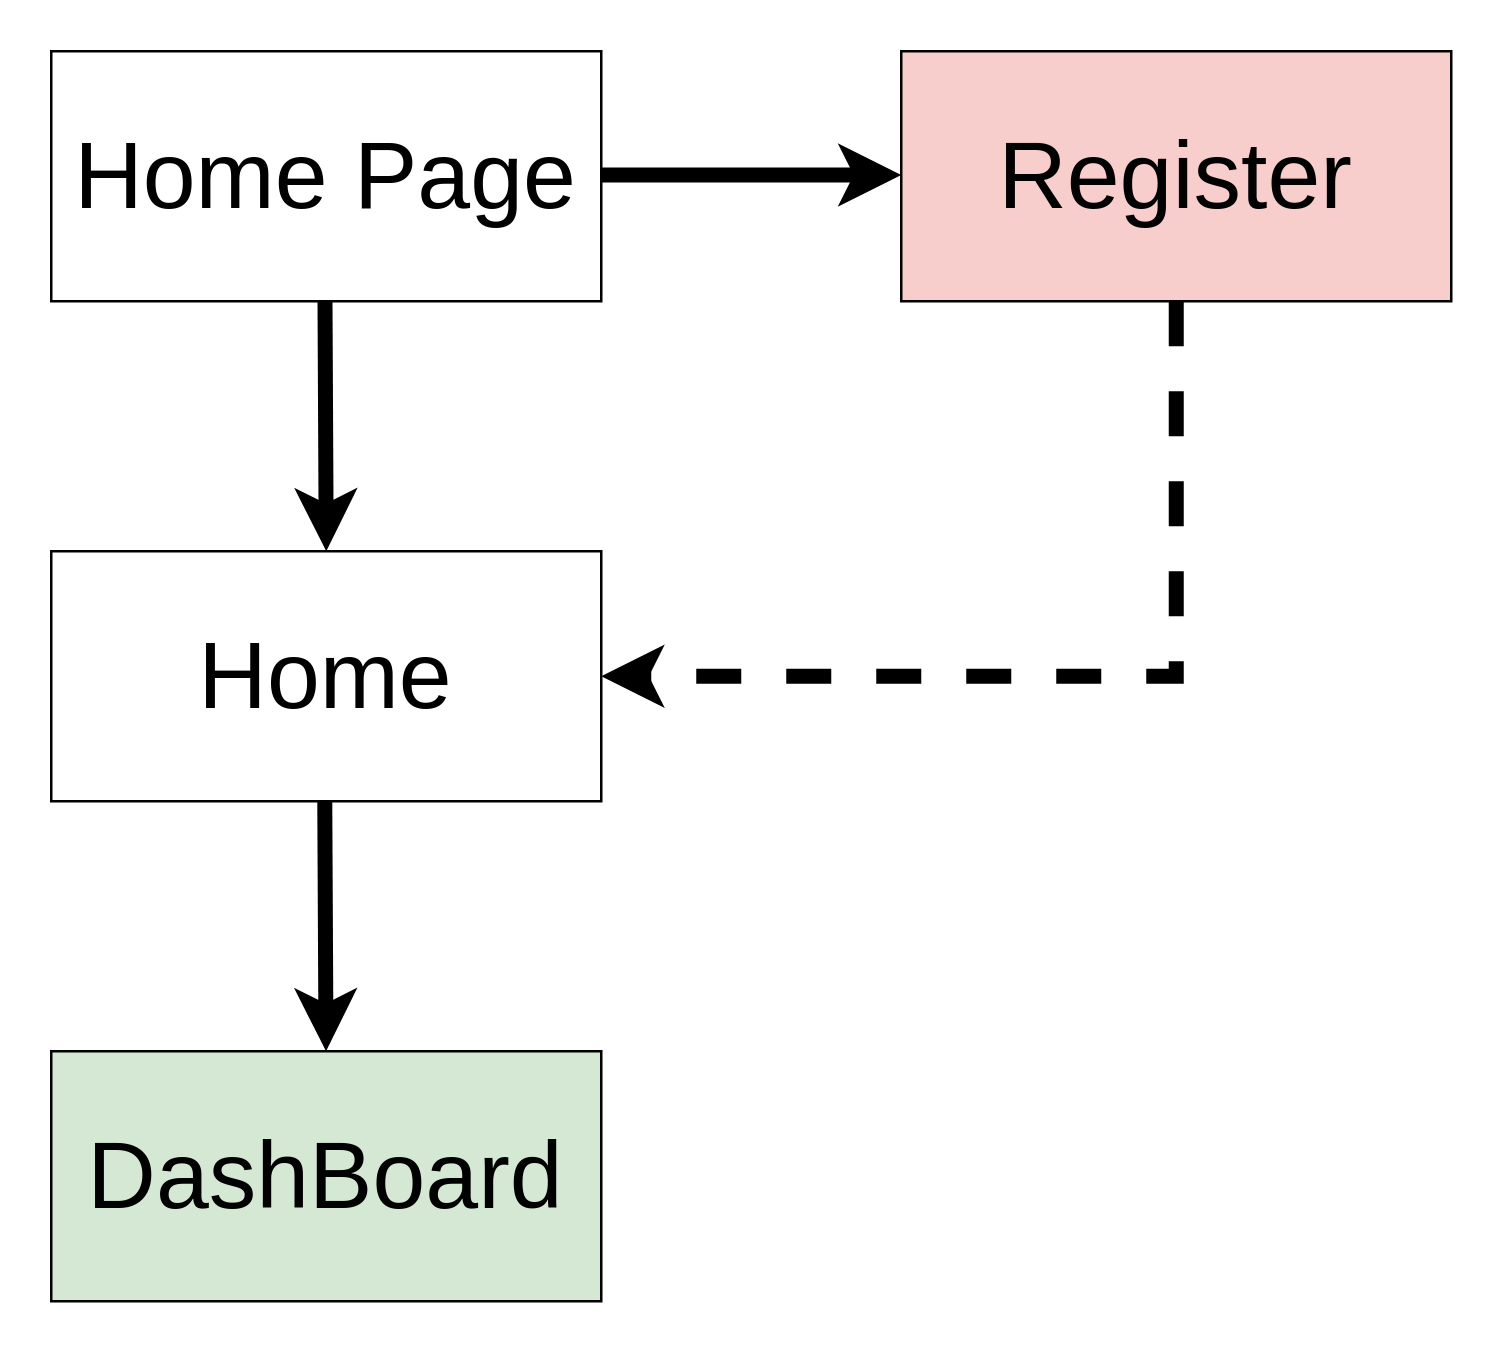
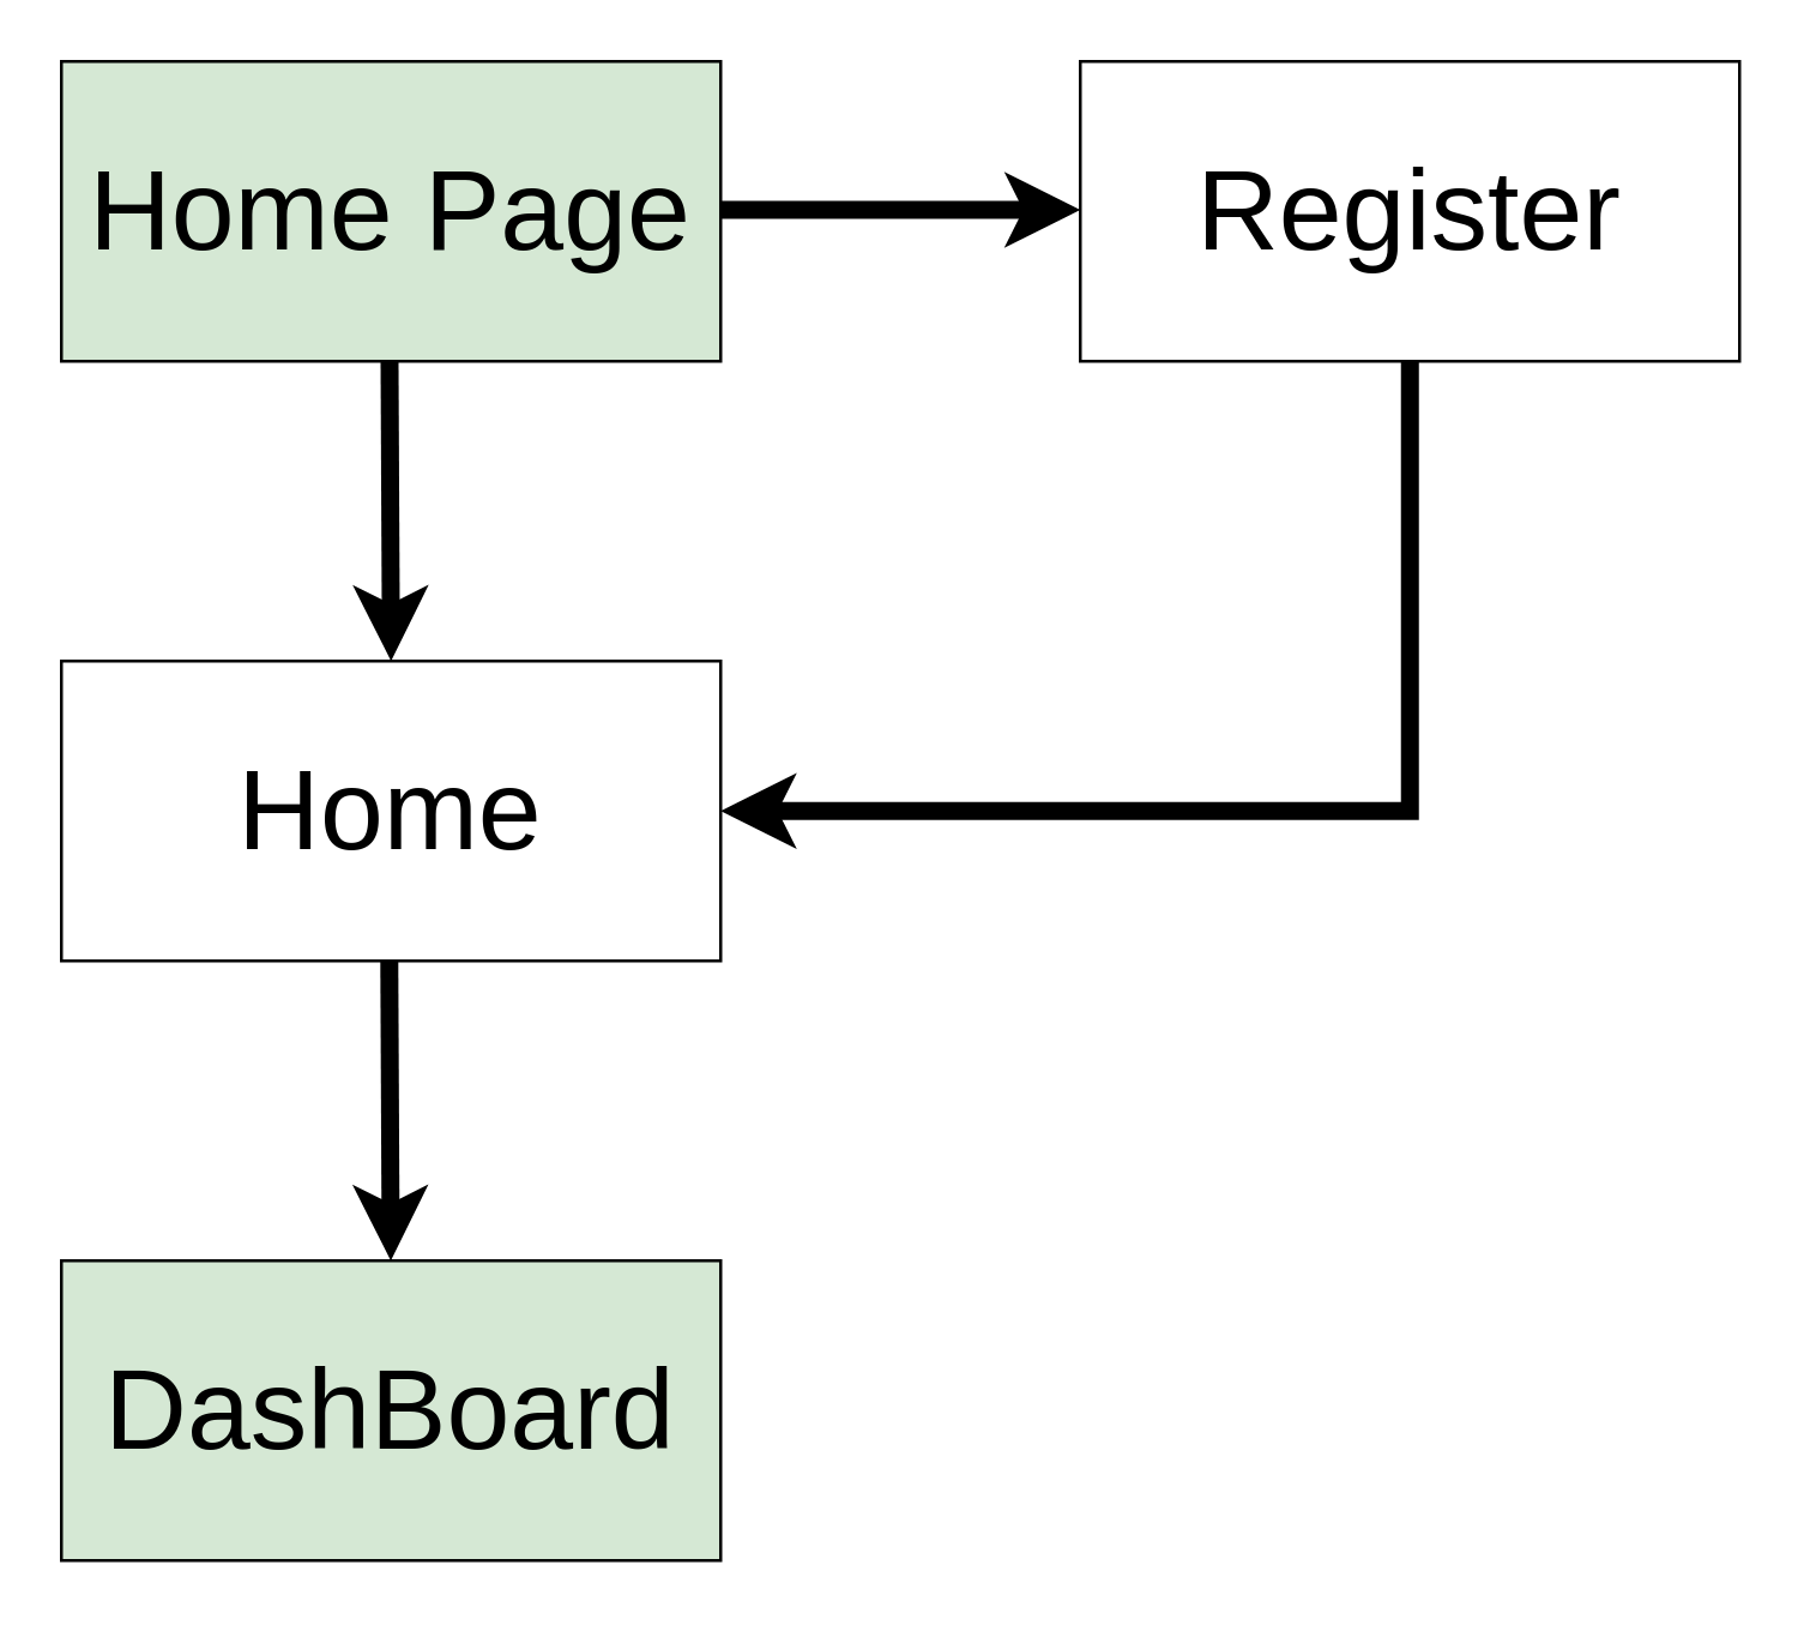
  <mxCell id="0" />
  <mxCell id="1" parent="0" />
- <mxCell id="2" value="&lt;font style=&quot;font-size: 38px;&quot;&gt;Home Page&lt;/font&gt;" style="rounded=0;whiteSpace=wrap;html=1;" parent="1" vertex="1"><mxGeometry x="20" y="20" width="220" height="100" as="geometry" /></mxCell>
+ <mxCell id="2" value="&lt;font style=&quot;font-size: 38px;&quot;&gt;Home Page&lt;/font&gt;" style="rounded=0;whiteSpace=wrap;html=1;fillColor=#d5e8d4;" parent="1" vertex="1"><mxGeometry x="20" y="20" width="220" height="100" as="geometry" /></mxCell>
  <mxCell id="3" value="" style="endArrow=classic;html=1;rounded=0;strokeWidth=6;" parent="1" edge="1"><mxGeometry width="50" height="50" relative="1" as="geometry"><mxPoint x="240" y="69.5" as="sourcePoint" /><mxPoint x="360" y="69.5" as="targetPoint" /></mxGeometry></mxCell>
- <mxCell id="4" value="&lt;span style=&quot;font-size: 38px;&quot;&gt;Register&lt;/span&gt;" style="rounded=0;whiteSpace=wrap;html=1;fillColor=#f8cecc;" parent="1" vertex="1"><mxGeometry x="360" y="20" width="220" height="100" as="geometry" /></mxCell>
+ <mxCell id="4" value="&lt;span style=&quot;font-size: 38px;&quot;&gt;Register&lt;/span&gt;" style="rounded=0;whiteSpace=wrap;html=1;" parent="1" vertex="1"><mxGeometry x="360" y="20" width="220" height="100" as="geometry" /></mxCell>
  <mxCell id="5" value="&lt;span style=&quot;font-size: 38px;&quot;&gt;Home&lt;/span&gt;" style="rounded=0;whiteSpace=wrap;html=1;" parent="1" vertex="1"><mxGeometry x="20" y="220" width="220" height="100" as="geometry" /></mxCell>
  <mxCell id="6" value="" style="endArrow=classic;html=1;rounded=0;strokeWidth=6;entryX=0.5;entryY=0;entryDx=0;entryDy=0;" parent="1" target="5" edge="1"><mxGeometry width="50" height="50" relative="1" as="geometry"><mxPoint x="129.5" y="120" as="sourcePoint" /><mxPoint x="129.5" y="160" as="targetPoint" /></mxGeometry></mxCell>
- <mxCell id="7" value="" style="endArrow=classic;html=1;rounded=0;strokeWidth=6;exitX=0.5;exitY=1;exitDx=0;exitDy=0;entryX=1;entryY=0.5;entryDx=0;entryDy=0;dashed=1;" parent="1" target="5" edge="1" source="4"><mxGeometry width="50" height="50" relative="1" as="geometry"><mxPoint x="469.66" y="120" as="sourcePoint" /><mxPoint x="470" y="300" as="targetPoint" /><Array as="points"><mxPoint x="470" y="270" /></Array></mxGeometry></mxCell>
+ <mxCell id="7" value="" style="endArrow=classic;html=1;rounded=0;strokeWidth=6;exitX=0.5;exitY=1;exitDx=0;exitDy=0;entryX=1;entryY=0.5;entryDx=0;entryDy=0;" parent="1" target="5" edge="1" source="4"><mxGeometry width="50" height="50" relative="1" as="geometry"><mxPoint x="469.66" y="120" as="sourcePoint" /><mxPoint x="470" y="300" as="targetPoint" /><Array as="points"><mxPoint x="470" y="270" /></Array></mxGeometry></mxCell>
  <mxCell id="8" value="" style="endArrow=classic;html=1;rounded=0;strokeWidth=6;entryX=0.5;entryY=0;entryDx=0;entryDy=0;" parent="1" edge="1"><mxGeometry width="50" height="50" relative="1" as="geometry"><mxPoint x="129.41" y="320" as="sourcePoint" /><mxPoint x="129.91" y="420" as="targetPoint" /></mxGeometry></mxCell>
  <mxCell id="9" value="&lt;span style=&quot;font-size: 38px;&quot;&gt;DashBoard&lt;/span&gt;" style="rounded=0;whiteSpace=wrap;html=1;fillColor=#d5e8d4;" parent="1" vertex="1"><mxGeometry x="20" y="420" width="220" height="100" as="geometry" /></mxCell>
